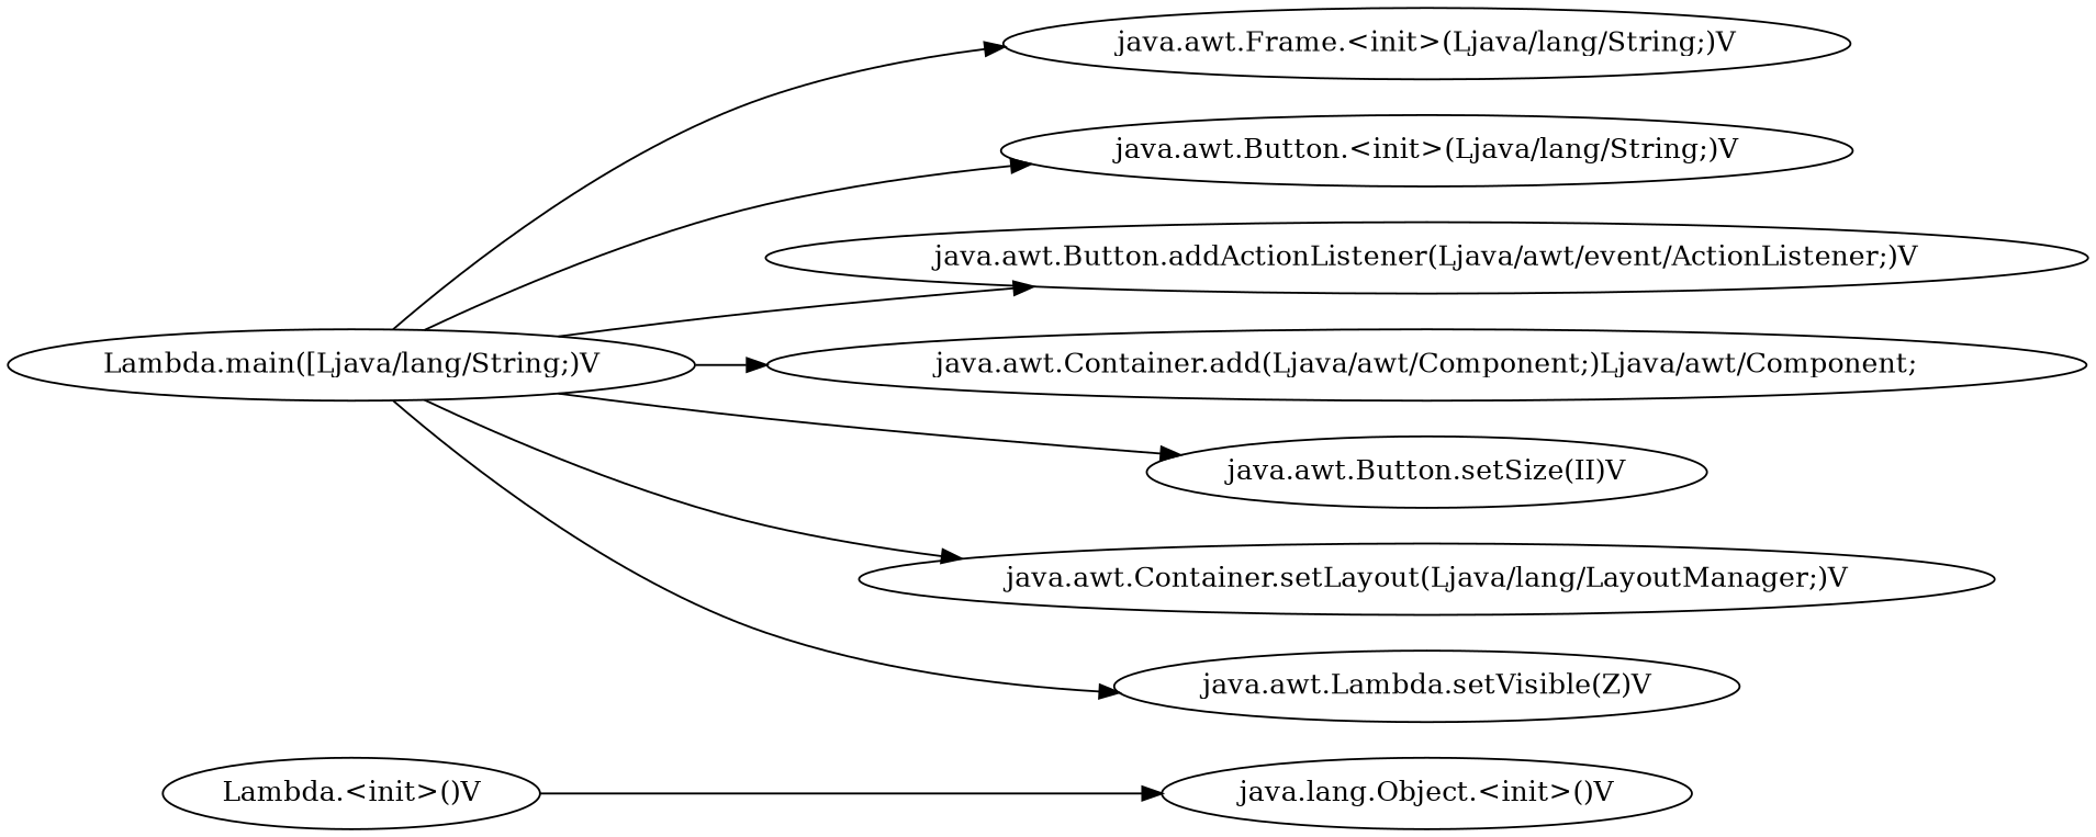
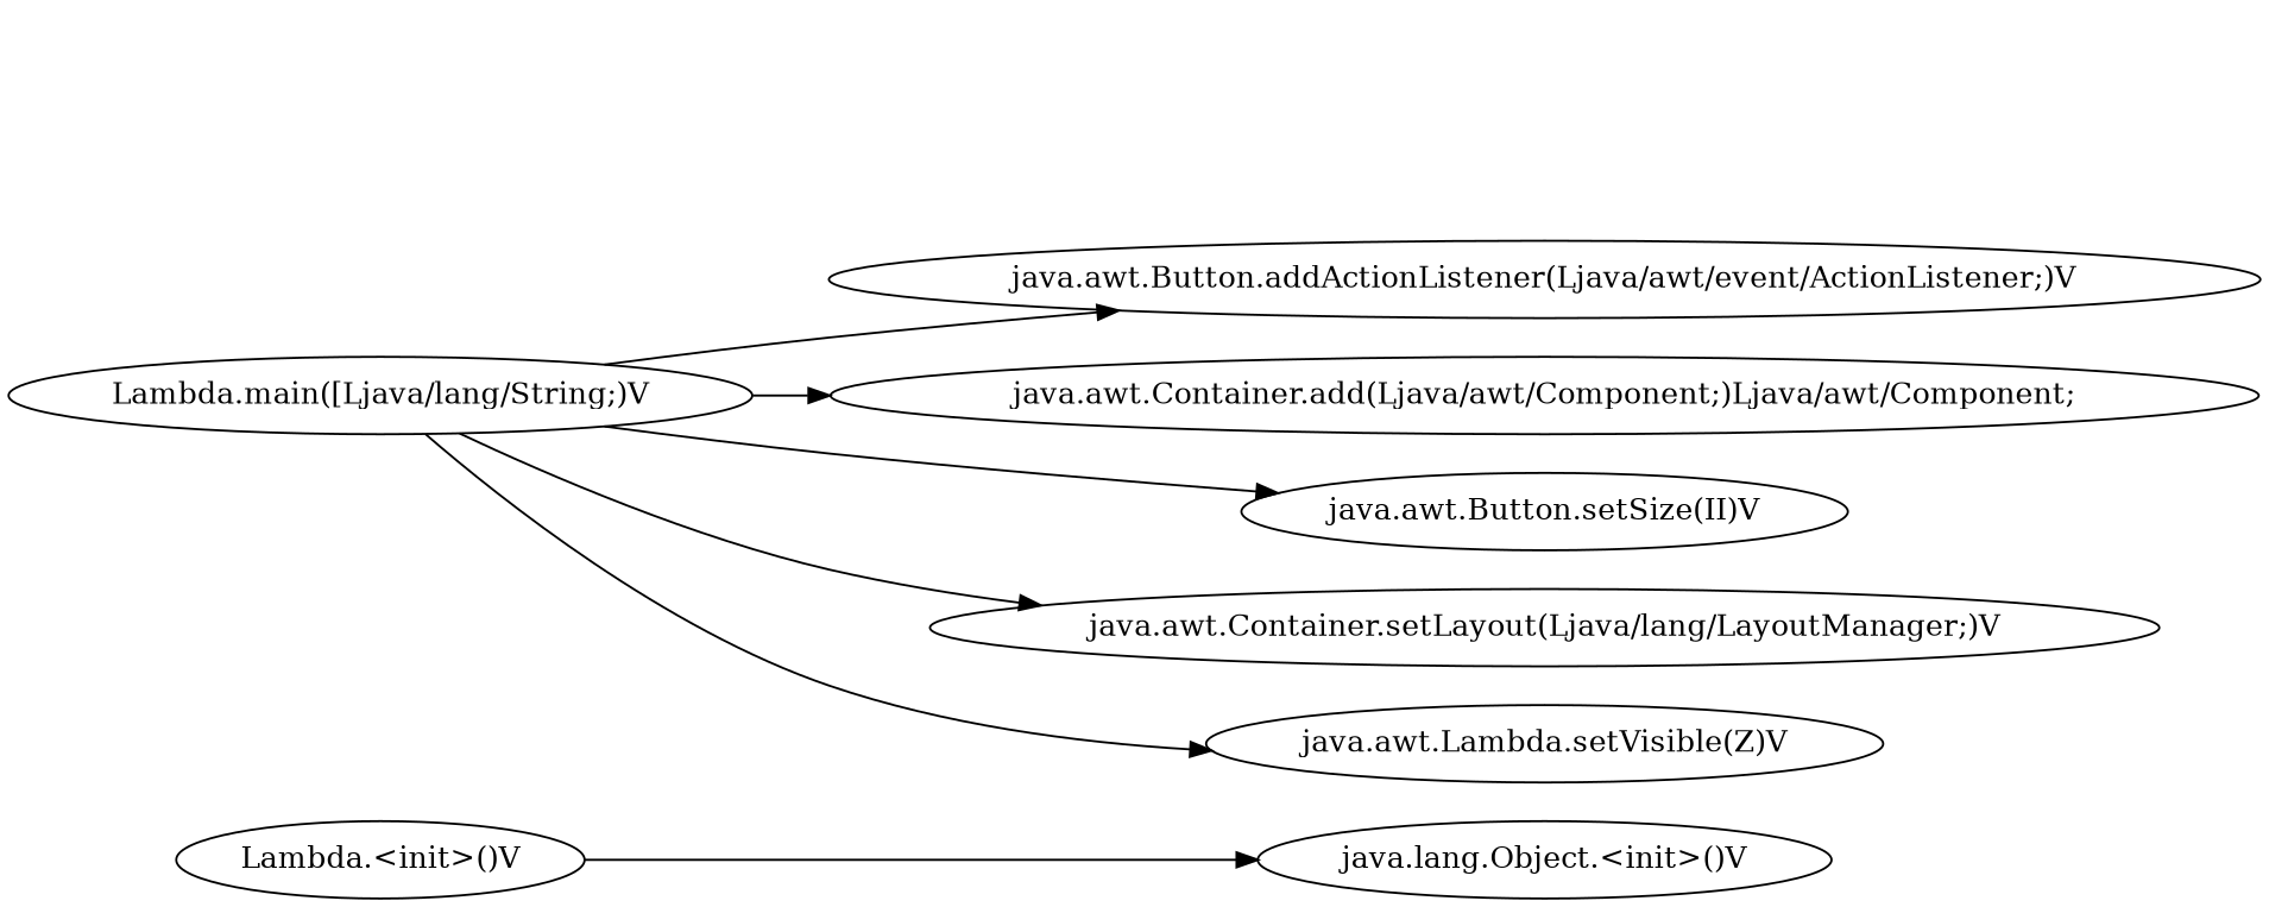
  digraph {
    rankdir=LR
    n1 [label="Lambda.<init>()V"]
    n2 [label="java.lang.Object.<init>()V"]
    n3 [label="Lambda.main([Ljava/lang/String;)V"]
-   n4 [label="java.awt.Frame.<init>(Ljava/lang/String;)V"]
-   n5 [label="java.awt.Button.<init>(Ljava/lang/String;)V"]
    n6 [label="java.awt.Button.addActionListener(Ljava/awt/event/ActionListener;)V"]
    n7 [label="java.awt.Container.add(Ljava/awt/Component;)Ljava/awt/Component;"]
    n8 [label="java.awt.Button.setSize(II)V"]
    n9 [label="java.awt.Container.setLayout(Ljava/lang/LayoutManager;)V"]
    n10 [label="java.awt.Lambda.setVisible(Z)V"]
    n1 -> n2
-   n3 -> n4
-   n3 -> n5
    n3 -> n6
    n3 -> n7
    n3 -> n8
    n3 -> n9
    n3 -> n10
  }
